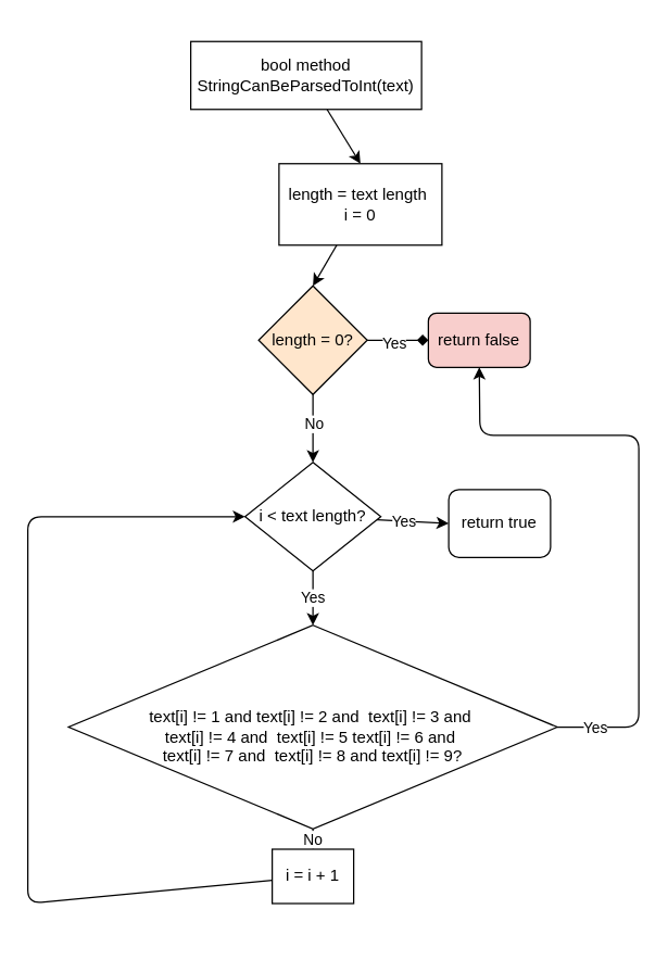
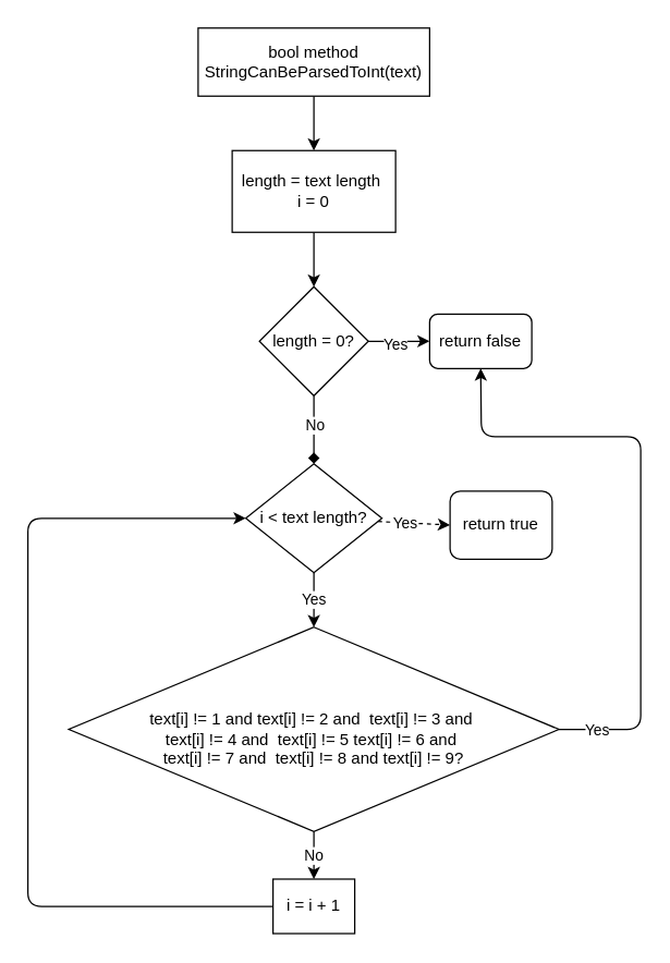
  <mxCell id="0" />
  <mxCell id="1" parent="0" />
  <mxCell id="2" style="edgeStyle=none;html=1;entryX=0.5;entryY=0;entryDx=0;entryDy=0;" parent="1" source="3" target="5" edge="1"><mxGeometry relative="1" as="geometry" /></mxCell>
- <mxCell id="3" value="bool method&lt;br&gt;StringCanBeParsedToInt(text)" style="rounded=0;whiteSpace=wrap;html=1;" parent="1" vertex="1"><mxGeometry x="140" y="30" width="170" height="50" as="geometry" /></mxCell>
+ <mxCell id="3" value="bool method&lt;br&gt;StringCanBeParsedToInt(text)" style="rounded=0;whiteSpace=wrap;html=1;" parent="1" vertex="1"><mxGeometry x="145" y="20" width="170" height="50" as="geometry" /></mxCell>
  <mxCell id="4" style="edgeStyle=none;html=1;entryX=0.5;entryY=0;entryDx=0;entryDy=0;" parent="1" source="5" target="10" edge="1"><mxGeometry relative="1" as="geometry" /></mxCell>
- <mxCell id="5" value="length = text length&amp;nbsp;&lt;br&gt;i = 0" style="rounded=0;whiteSpace=wrap;html=1;" parent="1" vertex="1"><mxGeometry x="205" y="120" width="120" height="60" as="geometry" /></mxCell>
- <mxCell id="6" style="edgeStyle=none;html=1;entryX=0;entryY=0.5;entryDx=0;entryDy=0;endArrow=diamond;" parent="1" source="10" target="11" edge="1"><mxGeometry relative="1" as="geometry" /></mxCell>
+ <mxCell id="5" value="length = text length&amp;nbsp;&lt;br&gt;i = 0" style="rounded=0;whiteSpace=wrap;html=1;" parent="1" vertex="1"><mxGeometry x="170" y="110" width="120" height="60" as="geometry" /></mxCell>
+ <mxCell id="6" style="edgeStyle=none;html=1;entryX=0;entryY=0.5;entryDx=0;entryDy=0;" parent="1" source="10" target="11" edge="1"><mxGeometry relative="1" as="geometry" /></mxCell>
  <mxCell id="7" value="Yes" style="edgeLabel;html=1;align=center;verticalAlign=middle;resizable=0;points=[];" parent="6" vertex="1" connectable="0"><mxGeometry x="-0.156" y="-1" relative="1" as="geometry"><mxPoint y="1" as="offset" /></mxGeometry></mxCell>
- <mxCell id="8" style="edgeStyle=none;html=1;exitX=0.5;exitY=1;exitDx=0;exitDy=0;entryX=0.5;entryY=0;entryDx=0;entryDy=0;" parent="1" source="10" target="15" edge="1"><mxGeometry relative="1" as="geometry" /></mxCell>
+ <mxCell id="8" style="edgeStyle=none;html=1;exitX=0.5;exitY=1;exitDx=0;exitDy=0;entryX=0.5;entryY=0;entryDx=0;entryDy=0;endArrow=diamond;" parent="1" source="10" target="15" edge="1"><mxGeometry relative="1" as="geometry" /></mxCell>
  <mxCell id="9" value="No" style="edgeLabel;html=1;align=center;verticalAlign=middle;resizable=0;points=[];" parent="8" vertex="1" connectable="0"><mxGeometry x="-0.18" relative="1" as="geometry"><mxPoint as="offset" /></mxGeometry></mxCell>
- <mxCell id="10" value="length = 0?" style="rhombus;whiteSpace=wrap;html=1;fillColor=#ffe6cc;" parent="1" vertex="1"><mxGeometry x="190" y="210" width="80" height="80" as="geometry" /></mxCell>
- <mxCell id="11" value="return false" style="rounded=1;whiteSpace=wrap;html=1;fillColor=#f8cecc;" parent="1" vertex="1"><mxGeometry x="315" y="230" width="75" height="40" as="geometry" /></mxCell>
+ <mxCell id="10" value="length = 0?" style="rhombus;whiteSpace=wrap;html=1;" parent="1" vertex="1"><mxGeometry x="190" y="210" width="80" height="80" as="geometry" /></mxCell>
+ <mxCell id="11" value="return false" style="rounded=1;whiteSpace=wrap;html=1;" parent="1" vertex="1"><mxGeometry x="315" y="230" width="75" height="40" as="geometry" /></mxCell>
  <mxCell id="12" value="Yes" style="edgeStyle=none;html=1;exitX=0.5;exitY=1;exitDx=0;exitDy=0;entryX=0.5;entryY=0;entryDx=0;entryDy=0;" parent="1" source="15" target="19" edge="1"><mxGeometry relative="1" as="geometry" /></mxCell>
- <mxCell id="13" style="edgeStyle=none;html=1;entryX=0;entryY=0.5;entryDx=0;entryDy=0;" parent="1" source="15" target="22" edge="1"><mxGeometry relative="1" as="geometry" /></mxCell>
+ <mxCell id="13" style="edgeStyle=none;html=1;entryX=0;entryY=0.5;entryDx=0;entryDy=0;dashed=1;" parent="1" source="15" target="22" edge="1"><mxGeometry relative="1" as="geometry" /></mxCell>
  <mxCell id="14" value="Yes" style="edgeLabel;html=1;align=center;verticalAlign=middle;resizable=0;points=[];" parent="13" vertex="1" connectable="0"><mxGeometry x="-0.28" relative="1" as="geometry"><mxPoint as="offset" /></mxGeometry></mxCell>
  <mxCell id="15" value="i &amp;lt; text length?" style="rhombus;whiteSpace=wrap;html=1;" parent="1" vertex="1"><mxGeometry x="180" y="340" width="100" height="80" as="geometry" /></mxCell>
  <mxCell id="16" style="edgeStyle=none;html=1;entryX=0.5;entryY=1;entryDx=0;entryDy=0;" parent="1" source="19" target="11" edge="1"><mxGeometry relative="1" as="geometry"><Array as="points"><mxPoint x="470" y="535" /><mxPoint x="470" y="320" /><mxPoint x="353" y="320" /></Array></mxGeometry></mxCell>
  <mxCell id="17" value="Yes" style="edgeLabel;html=1;align=center;verticalAlign=middle;resizable=0;points=[];" parent="16" vertex="1" connectable="0"><mxGeometry x="-0.878" relative="1" as="geometry"><mxPoint as="offset" /></mxGeometry></mxCell>
  <mxCell id="18" value="No" style="edgeStyle=none;html=1;exitX=0.5;exitY=1;exitDx=0;exitDy=0;entryX=0.5;entryY=0;entryDx=0;entryDy=0;" parent="1" source="19" target="21" edge="1"><mxGeometry relative="1" as="geometry" /></mxCell>
  <mxCell id="19" value="&lt;br&gt;text[i] != 1 and text[i] != 2 and&amp;nbsp; text[i] != 3 and&amp;nbsp;&lt;br&gt;text[i] != 4 and&amp;nbsp; text[i]&amp;nbsp;!= 5 text[i] != 6 and&amp;nbsp;&lt;br&gt;text[i] != 7 and&amp;nbsp; text[i] != 8 and text[i] != 9?&lt;br&gt;" style="rhombus;whiteSpace=wrap;html=1;" parent="1" vertex="1"><mxGeometry x="50" y="460" width="360" height="150" as="geometry" /></mxCell>
  <mxCell id="20" style="edgeStyle=none;html=1;entryX=0;entryY=0.5;entryDx=0;entryDy=0;" parent="1" source="21" target="15" edge="1"><mxGeometry relative="1" as="geometry"><mxPoint x="120" y="450" as="targetPoint" /><Array as="points"><mxPoint x="20" y="665" /><mxPoint x="20" y="380" /></Array></mxGeometry></mxCell>
- <mxCell id="21" value="i = i + 1" style="rounded=0;whiteSpace=wrap;html=1;" parent="1" vertex="1"><mxGeometry x="200" y="625" width="60" height="40" as="geometry" /></mxCell>
+ <mxCell id="21" value="i = i + 1" style="rounded=0;whiteSpace=wrap;html=1;" parent="1" vertex="1"><mxGeometry x="200" y="645" width="60" height="40" as="geometry" /></mxCell>
  <mxCell id="22" value="return true" style="rounded=1;whiteSpace=wrap;html=1;" parent="1" vertex="1"><mxGeometry x="330" y="360" width="75" height="50" as="geometry" /></mxCell>
